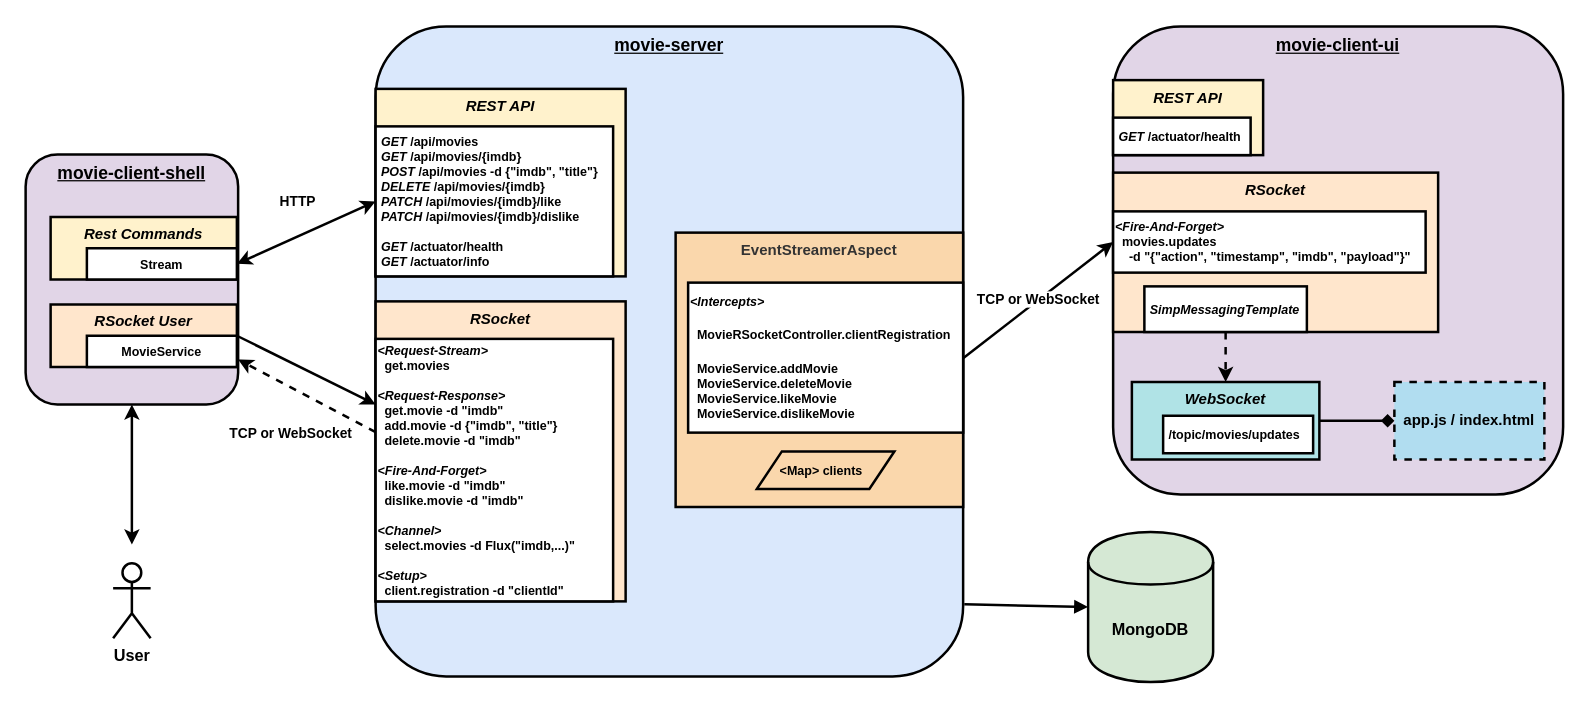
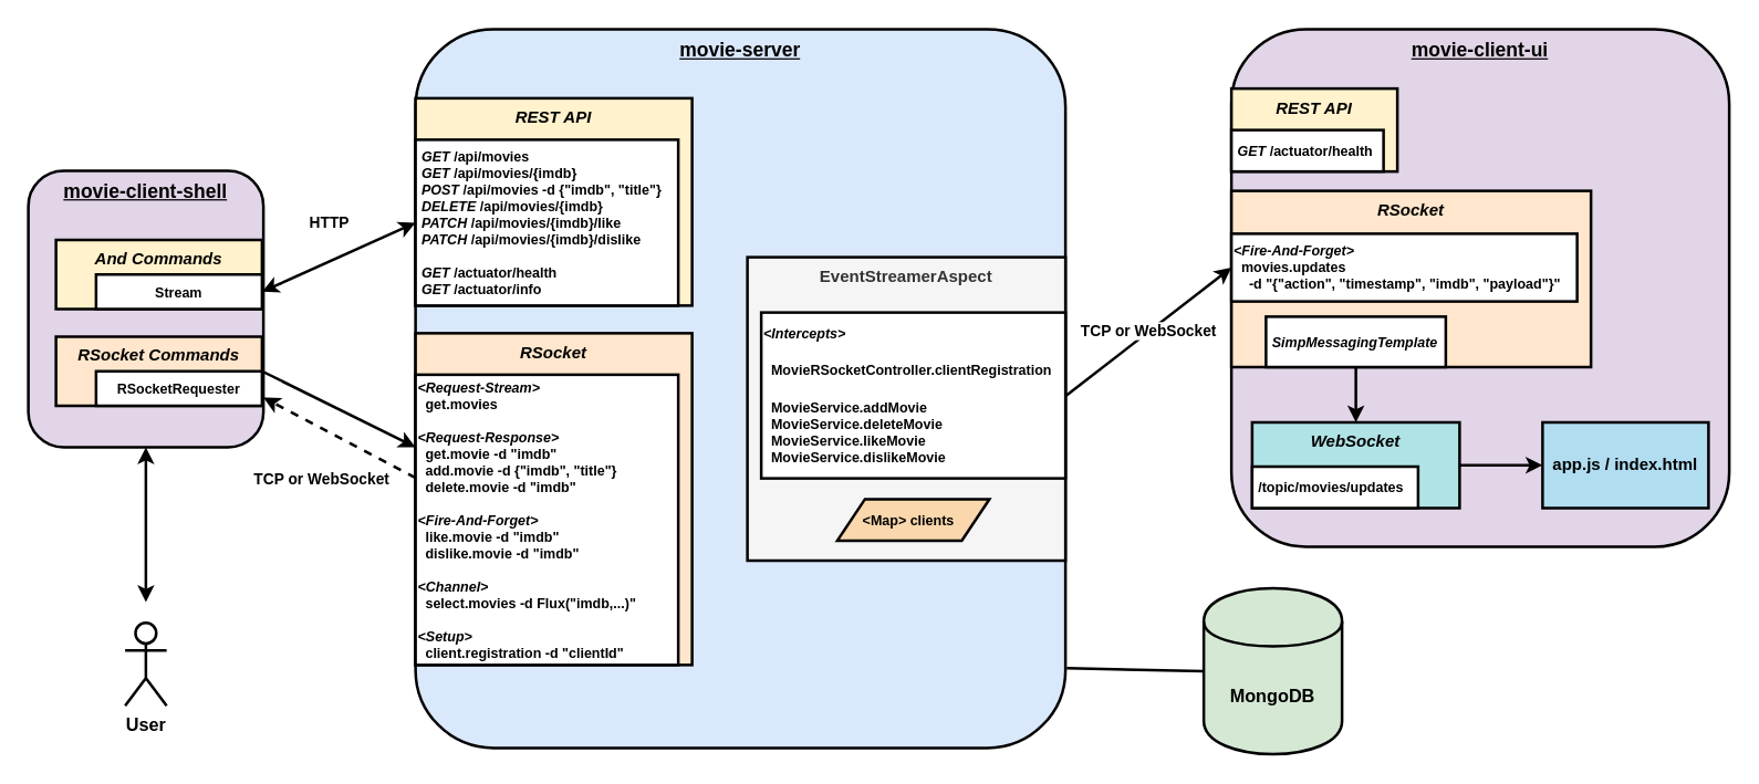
  <mxCell id="0" />
  <mxCell id="1" parent="0" />
  <mxCell id="2" value="&lt;b&gt;&lt;font&gt;&lt;font style=&quot;font-size: 14px&quot;&gt;&lt;u&gt;movie-client-shell&lt;/u&gt;&lt;/font&gt;&lt;br&gt;&lt;/font&gt;&lt;/b&gt;" style="rounded=1;whiteSpace=wrap;html=1;strokeWidth=2;verticalAlign=top;fillColor=#e1d5e7;glass=0;" parent="1" vertex="1"><mxGeometry x="20" y="123" width="170" height="200" as="geometry" /></mxCell>
  <mxCell id="3" value="&lt;b&gt;&lt;font style=&quot;font-size: 14px&quot;&gt;&lt;u&gt;movie-server&lt;/u&gt;&lt;/font&gt;&lt;/b&gt;" style="rounded=1;whiteSpace=wrap;html=1;strokeWidth=2;verticalAlign=top;fillColor=#dae8fc;sketch=0;arcSize=12;" parent="1" vertex="1"><mxGeometry x="300" y="20.5" width="470" height="520" as="geometry" /></mxCell>
  <mxCell id="4" value="&lt;b&gt;&lt;font style=&quot;font-size: 13px&quot;&gt;MongoDB&lt;/font&gt;&lt;/b&gt;" style="shape=cylinder;whiteSpace=wrap;html=1;boundedLbl=1;backgroundOutline=1;strokeWidth=2;fillColor=#d5e8d4;" parent="1" vertex="1"><mxGeometry x="870" y="425" width="100" height="120" as="geometry" /></mxCell>
  <mxCell id="5" value="&lt;b&gt;&lt;font style=&quot;font-size: 13px&quot;&gt;User&lt;/font&gt;&lt;/b&gt;" style="shape=umlActor;verticalLabelPosition=bottom;verticalAlign=top;html=1;outlineConnect=0;strokeWidth=2;" parent="1" vertex="1"><mxGeometry x="90" y="450" width="30" height="60" as="geometry" /></mxCell>
  <mxCell id="6" value="" style="endArrow=classic;startArrow=classic;html=1;strokeWidth=2;entryX=0.5;entryY=1;entryDx=0;entryDy=0;" parent="1" target="2" edge="1"><mxGeometry width="50" height="50" relative="1" as="geometry"><mxPoint x="105" y="435" as="sourcePoint" /><mxPoint x="30" y="163" as="targetPoint" /></mxGeometry></mxCell>
  <mxCell id="7" value="&lt;b&gt;&lt;i&gt;REST API&lt;/i&gt;&lt;/b&gt;" style="rounded=0;whiteSpace=wrap;html=1;strokeWidth=2;fillColor=#fff2cc;verticalAlign=top;" parent="1" vertex="1"><mxGeometry x="300" y="70.5" width="200" height="150" as="geometry" /></mxCell>
  <mxCell id="8" value="&lt;b&gt;&lt;i&gt;RSocket&lt;/i&gt;&lt;/b&gt;" style="rounded=0;whiteSpace=wrap;html=1;strokeWidth=2;fillColor=#ffe6cc;verticalAlign=top;" parent="1" vertex="1"><mxGeometry x="300" y="240.5" width="200" height="240" as="geometry" /></mxCell>
- <mxCell id="9" value="&lt;b&gt;&lt;i&gt;Rest Commands&lt;/i&gt;&lt;/b&gt;" style="rounded=0;whiteSpace=wrap;html=1;strokeWidth=2;fillColor=#fff2cc;horizontal=1;verticalAlign=top;" parent="1" vertex="1"><mxGeometry x="40" y="173" width="149" height="50" as="geometry" /></mxCell>
- <mxCell id="10" value="&lt;b&gt;&lt;i&gt;RSocket User&lt;/i&gt;&lt;/b&gt;" style="rounded=0;whiteSpace=wrap;html=1;strokeWidth=2;fillColor=#ffe6cc;verticalAlign=top;" parent="1" vertex="1"><mxGeometry x="40" y="243" width="149" height="50" as="geometry" /></mxCell>
+ <mxCell id="9" value="&lt;b&gt;&lt;i&gt;And Commands&lt;/i&gt;&lt;/b&gt;" style="rounded=0;whiteSpace=wrap;html=1;strokeWidth=2;fillColor=#fff2cc;horizontal=1;verticalAlign=top;" parent="1" vertex="1"><mxGeometry x="40" y="173" width="149" height="50" as="geometry" /></mxCell>
+ <mxCell id="10" value="&lt;b&gt;&lt;i&gt;RSocket Commands&lt;/i&gt;&lt;/b&gt;" style="rounded=0;whiteSpace=wrap;html=1;strokeWidth=2;fillColor=#ffe6cc;verticalAlign=top;" parent="1" vertex="1"><mxGeometry x="40" y="243" width="149" height="50" as="geometry" /></mxCell>
  <mxCell id="11" value="&lt;b&gt;&lt;font&gt;&lt;font style=&quot;font-size: 14px&quot;&gt;&lt;u&gt;movie-client-ui&lt;/u&gt;&lt;/font&gt;&lt;br&gt;&lt;/font&gt;&lt;/b&gt;" style="rounded=1;whiteSpace=wrap;html=1;strokeWidth=2;verticalAlign=top;fillColor=#e1d5e7;" parent="1" vertex="1"><mxGeometry x="890" y="20.5" width="360" height="374.5" as="geometry" /></mxCell>
  <mxCell id="12" value="&lt;b&gt;&lt;i&gt;WebSocket&lt;/i&gt;&lt;/b&gt;" style="rounded=0;whiteSpace=wrap;html=1;strokeWidth=2;fillColor=#b0e3e6;verticalAlign=top;" parent="1" vertex="1"><mxGeometry x="905" y="305" width="150" height="62" as="geometry" /></mxCell>
- <mxCell id="13" value="&lt;b&gt;EventStreamerAspect&lt;/b&gt;&lt;br&gt;&lt;br&gt;" style="rounded=0;whiteSpace=wrap;html=1;strokeWidth=2;fillColor=#fad7ac;fontColor=#333333;verticalAlign=top;" parent="1" vertex="1"><mxGeometry x="540" y="185.5" width="230" height="219.5" as="geometry" /></mxCell>
+ <mxCell id="13" value="&lt;b&gt;EventStreamerAspect&lt;/b&gt;&lt;br&gt;&lt;br&gt;" style="rounded=0;whiteSpace=wrap;html=1;strokeWidth=2;fillColor=#f5f5f5;fontColor=#333333;verticalAlign=top;" parent="1" vertex="1"><mxGeometry x="540" y="185.5" width="230" height="219.5" as="geometry" /></mxCell>
  <mxCell id="14" value="&lt;b&gt;&lt;font style=&quot;font-size: 10px&quot;&gt;Stream&lt;/font&gt;&lt;/b&gt;" style="rounded=0;whiteSpace=wrap;html=1;strokeWidth=2;" vertex="1" parent="1"><mxGeometry x="69" y="198" width="120" height="25" as="geometry" /></mxCell>
- <mxCell id="15" value="&lt;b&gt;&lt;font style=&quot;font-size: 10px&quot;&gt;MovieService&lt;/font&gt;&lt;/b&gt;" style="rounded=0;whiteSpace=wrap;html=1;strokeWidth=2;" vertex="1" parent="1"><mxGeometry x="69" y="268" width="120" height="25" as="geometry" /></mxCell>
+ <mxCell id="15" value="&lt;b&gt;&lt;font style=&quot;font-size: 10px&quot;&gt;RSocketRequester&lt;/font&gt;&lt;/b&gt;" style="rounded=0;whiteSpace=wrap;html=1;strokeWidth=2;" vertex="1" parent="1"><mxGeometry x="69" y="268" width="120" height="25" as="geometry" /></mxCell>
  <mxCell id="16" value="&lt;div style=&quot;font-size: 10px&quot;&gt;&lt;font style=&quot;font-size: 10px&quot;&gt;&lt;b&gt;&lt;i&gt;&amp;nbsp;GET&lt;/i&gt; /api/movies&lt;/b&gt;&lt;/font&gt;&lt;/div&gt;&lt;div style=&quot;font-size: 10px&quot;&gt;&lt;font style=&quot;font-size: 10px&quot;&gt;&lt;b&gt;&lt;i&gt;&amp;nbsp;GET&lt;/i&gt; /api/movies/{imdb}&lt;/b&gt;&lt;/font&gt;&lt;/div&gt;&lt;div style=&quot;font-size: 10px&quot;&gt;&lt;font style=&quot;font-size: 10px&quot;&gt;&lt;b&gt;&lt;i&gt;&amp;nbsp;POST&lt;/i&gt; /api/movies -d {&quot;imdb&quot;, &quot;title&quot;}&lt;/b&gt;&lt;/font&gt;&lt;/div&gt;&lt;div style=&quot;font-size: 10px&quot;&gt;&lt;font style=&quot;font-size: 10px&quot;&gt;&lt;b&gt;&lt;i&gt;&amp;nbsp;DELETE&lt;/i&gt; /api/movies/{imdb}&lt;/b&gt;&lt;/font&gt;&lt;/div&gt;&lt;div style=&quot;font-size: 10px&quot;&gt;&lt;font style=&quot;font-size: 10px&quot;&gt;&lt;b&gt;&lt;i&gt;&amp;nbsp;PATCH&lt;/i&gt; /api/movies/{imdb}/like&lt;/b&gt;&lt;/font&gt;&lt;/div&gt;&lt;div style=&quot;font-size: 10px&quot;&gt;&lt;font style=&quot;font-size: 10px&quot;&gt;&lt;b&gt;&lt;i&gt;&amp;nbsp;PATCH&lt;/i&gt; /api/movies/{imdb}/dislike&lt;/b&gt;&lt;/font&gt;&lt;/div&gt;&lt;div style=&quot;font-size: 10px&quot;&gt;&lt;font style=&quot;font-size: 10px&quot;&gt;&lt;b&gt;&lt;br&gt;&lt;/b&gt;&lt;/font&gt;&lt;/div&gt;&lt;div style=&quot;font-size: 10px&quot;&gt;&lt;font style=&quot;font-size: 10px&quot;&gt;&lt;b&gt;&lt;i&gt;&amp;nbsp;GET&lt;/i&gt; /actuator/health&lt;/b&gt;&lt;/font&gt;&lt;/div&gt;&lt;div style=&quot;font-size: 10px&quot;&gt;&lt;font style=&quot;font-size: 10px&quot;&gt;&lt;b&gt;&lt;i&gt;&amp;nbsp;GET&lt;/i&gt; /actuator/info&lt;/b&gt;&lt;/font&gt;&lt;/div&gt;" style="rounded=0;whiteSpace=wrap;html=1;strokeWidth=2;align=left;" vertex="1" parent="1"><mxGeometry x="300" y="100.5" width="190" height="120" as="geometry" /></mxCell>
  <mxCell id="17" value="&lt;div style=&quot;font-size: 10px&quot;&gt;&lt;div&gt;&lt;i&gt;&lt;b&gt;&amp;lt;Request-Stream&amp;gt;&lt;/b&gt;&lt;/i&gt;&lt;/div&gt;&lt;div&gt;&lt;b&gt;&amp;nbsp; get.movies&lt;br&gt;&lt;br&gt;&lt;/b&gt;&lt;/div&gt;&lt;div&gt;&lt;i&gt;&lt;b&gt;&amp;lt;Request-Response&amp;gt;&lt;/b&gt;&lt;/i&gt;&lt;/div&gt;&lt;div&gt;&lt;b&gt;&amp;nbsp; get.movie -d &quot;imdb&quot;&lt;/b&gt;&lt;/div&gt;&lt;div&gt;&lt;b&gt;&amp;nbsp; add.movie -d {&quot;imdb&quot;, &quot;title&quot;}&lt;/b&gt;&lt;/div&gt;&lt;div&gt;&lt;b&gt;&amp;nbsp; delete.movie -d &quot;imdb&quot;&lt;/b&gt;&lt;/div&gt;&lt;div&gt;&lt;b&gt;&lt;br&gt;&lt;/b&gt;&lt;/div&gt;&lt;div&gt;&lt;i&gt;&lt;b&gt;&amp;lt;Fire-And-Forget&amp;gt;&lt;/b&gt;&lt;/i&gt;&lt;/div&gt;&lt;div&gt;&lt;b&gt;&amp;nbsp; like.movie -d &quot;imdb&quot;&lt;/b&gt;&lt;/div&gt;&lt;div&gt;&lt;b&gt;&amp;nbsp; dislike.movie -d &quot;imdb&quot;&lt;/b&gt;&lt;/div&gt;&lt;div&gt;&lt;b&gt;&lt;br&gt;&lt;/b&gt;&lt;/div&gt;&lt;div&gt;&lt;i&gt;&lt;b&gt;&amp;lt;Channel&amp;gt;&lt;/b&gt;&lt;/i&gt;&lt;/div&gt;&lt;div&gt;&lt;b&gt;&amp;nbsp; select.movies -d Flux(&quot;imdb,...)&quot;&lt;/b&gt;&lt;/div&gt;&lt;div&gt;&lt;b&gt;&lt;br&gt;&lt;/b&gt;&lt;/div&gt;&lt;div&gt;&lt;i&gt;&lt;b&gt;&amp;lt;Setup&amp;gt;&lt;/b&gt;&lt;/i&gt;&lt;/div&gt;&lt;div&gt;&lt;b&gt;&amp;nbsp; client.registration -d &quot;clientId&quot;&lt;/b&gt;&lt;/div&gt;&lt;/div&gt;" style="rounded=0;whiteSpace=wrap;html=1;strokeWidth=2;align=left;" vertex="1" parent="1"><mxGeometry x="300" y="270.5" width="190" height="210" as="geometry" /></mxCell>
  <mxCell id="18" value="&lt;b&gt;&lt;i&gt;RSocket&lt;/i&gt;&lt;/b&gt;" style="rounded=0;whiteSpace=wrap;html=1;strokeWidth=2;fillColor=#ffe6cc;verticalAlign=top;" vertex="1" parent="1"><mxGeometry x="890" y="137.5" width="260" height="127.5" as="geometry" /></mxCell>
  <mxCell id="19" value="&lt;div style=&quot;font-size: 10px&quot;&gt;&lt;div style=&quot;font-size: 10px&quot;&gt;&lt;i&gt;&lt;b&gt;&amp;lt;Fire-And-Forget&amp;gt;&lt;/b&gt;&lt;/i&gt;&lt;br&gt;&lt;/div&gt;&lt;div&gt;&lt;span style=&quot;font-size: 10px&quot;&gt;&lt;b&gt;&amp;nbsp; movies.updates&amp;nbsp;&lt;/b&gt;&lt;/span&gt;&lt;/div&gt;&lt;div&gt;&lt;span style=&quot;font-size: 10px&quot;&gt;&lt;b&gt;&amp;nbsp; &amp;nbsp; -d &quot;{&quot;action&quot;, &quot;timestamp&quot;, &quot;imdb&quot;, &quot;payload&quot;}&quot;&lt;/b&gt;&lt;/span&gt;&lt;b style=&quot;font-size: 10px&quot;&gt;&amp;nbsp;&amp;nbsp;&lt;/b&gt;&lt;/div&gt;&lt;/div&gt;" style="rounded=0;whiteSpace=wrap;html=1;strokeWidth=2;align=left;" vertex="1" parent="1"><mxGeometry x="890" y="168.5" width="250" height="49" as="geometry" /></mxCell>
  <mxCell id="20" value="&lt;b&gt;&lt;i&gt;REST API&lt;/i&gt;&lt;/b&gt;" style="rounded=0;whiteSpace=wrap;html=1;strokeWidth=2;fillColor=#fff2cc;verticalAlign=top;" vertex="1" parent="1"><mxGeometry x="890" y="63.5" width="120" height="60" as="geometry" /></mxCell>
  <mxCell id="21" value="&lt;div style=&quot;font-size: 10px&quot;&gt;&lt;b&gt;&lt;i&gt;&amp;nbsp;GET&lt;/i&gt; /actuator/health&lt;/b&gt;&lt;/div&gt;" style="rounded=0;whiteSpace=wrap;html=1;strokeWidth=2;align=left;" vertex="1" parent="1"><mxGeometry x="890" y="93.5" width="110" height="30" as="geometry" /></mxCell>
  <mxCell id="22" value="&lt;div&gt;&lt;div style=&quot;font-size: 10px&quot;&gt;&lt;b&gt;&lt;i&gt;&amp;lt;Intercepts&amp;gt;&lt;/i&gt;&lt;/b&gt;&lt;/div&gt;&lt;div style=&quot;font-size: 10px&quot;&gt;&lt;b&gt;&lt;br&gt;&lt;/b&gt;&lt;/div&gt;&lt;div&gt;&lt;b style=&quot;font-size: 10px&quot;&gt;&amp;nbsp;&amp;nbsp;&lt;/b&gt;&lt;span style=&quot;font-size: 10px&quot;&gt;&lt;b&gt;MovieRSocketController.clientRegistration&lt;/b&gt;&lt;/span&gt;&lt;/div&gt;&lt;div&gt;&lt;span style=&quot;font-size: 10px&quot;&gt;&lt;b&gt;&lt;br&gt;&lt;/b&gt;&lt;/span&gt;&lt;/div&gt;&lt;div style=&quot;font-size: 10px&quot;&gt;&lt;b&gt;&amp;nbsp; MovieService.addMovie&lt;/b&gt;&lt;/div&gt;&lt;div style=&quot;font-size: 10px&quot;&gt;&lt;b&gt;&amp;nbsp; MovieService.deleteMovie&lt;/b&gt;&lt;b&gt;&lt;br&gt;&lt;/b&gt;&lt;/div&gt;&lt;div style=&quot;font-size: 10px&quot;&gt;&lt;b&gt;&amp;nbsp; MovieService.likeMovie&lt;/b&gt;&lt;b&gt;&lt;br&gt;&lt;/b&gt;&lt;/div&gt;&lt;div style=&quot;font-size: 10px&quot;&gt;&lt;b&gt;&amp;nbsp;&amp;nbsp;&lt;/b&gt;&lt;b&gt;MovieService.dislikeMovie&lt;/b&gt;&lt;/div&gt;&lt;/div&gt;" style="rounded=0;whiteSpace=wrap;html=1;strokeWidth=2;align=left;" vertex="1" parent="1"><mxGeometry x="550" y="225.5" width="220" height="120" as="geometry" /></mxCell>
- <mxCell id="23" value="&lt;div&gt;&lt;span style=&quot;font-size: 10px&quot;&gt;&lt;b&gt;&amp;nbsp;/topic/movies/updates&lt;/b&gt;&lt;/span&gt;&lt;br&gt;&lt;/div&gt;" style="rounded=0;whiteSpace=wrap;html=1;strokeWidth=2;align=left;" vertex="1" parent="1"><mxGeometry x="930" y="332" width="120" height="30" as="geometry" /></mxCell>
- <mxCell id="24" value="&lt;b&gt;app.js / index.html&lt;/b&gt;" style="rounded=0;whiteSpace=wrap;html=1;strokeWidth=2;fillColor=#b1ddf0;verticalAlign=middle;dashed=1;" vertex="1" parent="1"><mxGeometry x="1115" y="305" width="120" height="62" as="geometry" /></mxCell>
+ <mxCell id="23" value="&lt;div&gt;&lt;span style=&quot;font-size: 10px&quot;&gt;&lt;b&gt;&amp;nbsp;/topic/movies/updates&lt;/b&gt;&lt;/span&gt;&lt;br&gt;&lt;/div&gt;" style="rounded=0;whiteSpace=wrap;html=1;strokeWidth=2;align=left;" vertex="1" parent="1"><mxGeometry x="905" y="337" width="120" height="30" as="geometry" /></mxCell>
+ <mxCell id="24" value="&lt;b&gt;app.js / index.html&lt;/b&gt;" style="rounded=0;whiteSpace=wrap;html=1;strokeWidth=2;fillColor=#b1ddf0;verticalAlign=middle;" vertex="1" parent="1"><mxGeometry x="1115" y="305" width="120" height="62" as="geometry" /></mxCell>
  <mxCell id="25" value="" style="endArrow=classic;startArrow=classic;html=1;exitX=1;exitY=0.5;exitDx=0;exitDy=0;entryX=0;entryY=0.5;entryDx=0;entryDy=0;strokeWidth=2;" edge="1" parent="1" source="14" target="16"><mxGeometry width="50" height="50" relative="1" as="geometry"><mxPoint x="220" y="205" as="sourcePoint" /><mxPoint x="270" y="155" as="targetPoint" /></mxGeometry></mxCell>
  <mxCell id="26" value="&lt;b&gt;&amp;nbsp; HTTP&amp;nbsp;&lt;/b&gt;" style="edgeLabel;html=1;align=center;verticalAlign=middle;resizable=0;points=[];" vertex="1" connectable="0" parent="25"><mxGeometry x="-0.124" y="4" relative="1" as="geometry"><mxPoint y="-24.59" as="offset" /></mxGeometry></mxCell>
  <mxCell id="27" value="" style="endArrow=classic;html=1;strokeWidth=2;exitX=1;exitY=0;exitDx=0;exitDy=0;entryX=0;entryY=0.25;entryDx=0;entryDy=0;" edge="1" parent="1" source="15" target="17"><mxGeometry width="50" height="50" relative="1" as="geometry"><mxPoint x="330" y="325" as="sourcePoint" /><mxPoint x="380" y="275" as="targetPoint" /></mxGeometry></mxCell>
  <mxCell id="28" value="&lt;b&gt;&amp;nbsp;TCP or WebSocket&amp;nbsp;&lt;/b&gt;" style="edgeLabel;html=1;align=center;verticalAlign=middle;resizable=0;points=[];" vertex="1" connectable="0" parent="27"><mxGeometry x="-0.235" y="1" relative="1" as="geometry"><mxPoint y="57.53" as="offset" /></mxGeometry></mxCell>
  <mxCell id="29" value="" style="endArrow=classic;html=1;strokeWidth=2;entryX=1;entryY=0.82;entryDx=0;entryDy=0;entryPerimeter=0;exitX=0;exitY=0.355;exitDx=0;exitDy=0;exitPerimeter=0;dashed=1;" edge="1" parent="1" source="17" target="2"><mxGeometry width="50" height="50" relative="1" as="geometry"><mxPoint x="330" y="325" as="sourcePoint" /><mxPoint x="380" y="275" as="targetPoint" /></mxGeometry></mxCell>
  <mxCell id="30" value="&lt;b&gt;&amp;nbsp;TCP or WebSocket&amp;nbsp;&lt;/b&gt;" style="endArrow=classic;html=1;strokeWidth=2;entryX=0;entryY=0.5;entryDx=0;entryDy=0;" edge="1" parent="1" target="19"><mxGeometry width="50" height="50" relative="1" as="geometry"><mxPoint x="770" y="286" as="sourcePoint" /><mxPoint x="790" y="275" as="targetPoint" /></mxGeometry></mxCell>
- <mxCell id="31" value="" style="endArrow=block;html=1;strokeWidth=2;entryX=0;entryY=0.5;entryDx=0;entryDy=0;exitX=1.002;exitY=0.889;exitDx=0;exitDy=0;exitPerimeter=0;" edge="1" parent="1" source="3" target="4"><mxGeometry width="50" height="50" relative="1" as="geometry"><mxPoint x="780" y="535" as="sourcePoint" /><mxPoint x="830" y="485" as="targetPoint" /></mxGeometry></mxCell>
- <mxCell id="32" value="" style="endArrow=classic;html=1;strokeWidth=2;exitX=0.5;exitY=1;exitDx=0;exitDy=0;entryX=0.5;entryY=0;entryDx=0;entryDy=0;dashed=1;" edge="1" parent="1" source="34" target="12"><mxGeometry width="50" height="50" relative="1" as="geometry"><mxPoint x="1070" y="435" as="sourcePoint" /><mxPoint x="1120" y="385" as="targetPoint" /></mxGeometry></mxCell>
- <mxCell id="33" value="" style="endArrow=diamond;html=1;strokeWidth=2;exitX=1;exitY=0.5;exitDx=0;exitDy=0;entryX=0;entryY=0.5;entryDx=0;entryDy=0;" edge="1" parent="1" source="12" target="24"><mxGeometry width="50" height="50" relative="1" as="geometry"><mxPoint x="1045" y="469" as="sourcePoint" /><mxPoint x="1095" y="419" as="targetPoint" /></mxGeometry></mxCell>
+ <mxCell id="31" value="" style="endArrow=none;html=1;strokeWidth=2;entryX=0;entryY=0.5;entryDx=0;entryDy=0;exitX=1.002;exitY=0.889;exitDx=0;exitDy=0;exitPerimeter=0;" edge="1" parent="1" source="3" target="4"><mxGeometry width="50" height="50" relative="1" as="geometry"><mxPoint x="780" y="535" as="sourcePoint" /><mxPoint x="830" y="485" as="targetPoint" /></mxGeometry></mxCell>
+ <mxCell id="32" value="" style="endArrow=classic;html=1;strokeWidth=2;exitX=0.5;exitY=1;exitDx=0;exitDy=0;entryX=0.5;entryY=0;entryDx=0;entryDy=0;" edge="1" parent="1" source="34" target="12"><mxGeometry width="50" height="50" relative="1" as="geometry"><mxPoint x="1070" y="435" as="sourcePoint" /><mxPoint x="1120" y="385" as="targetPoint" /></mxGeometry></mxCell>
+ <mxCell id="33" value="" style="endArrow=classic;html=1;strokeWidth=2;exitX=1;exitY=0.5;exitDx=0;exitDy=0;entryX=0;entryY=0.5;entryDx=0;entryDy=0;" edge="1" parent="1" source="12" target="24"><mxGeometry width="50" height="50" relative="1" as="geometry"><mxPoint x="1045" y="469" as="sourcePoint" /><mxPoint x="1095" y="419" as="targetPoint" /></mxGeometry></mxCell>
  <mxCell id="34" value="&lt;div&gt;&lt;span style=&quot;font-size: 10px&quot;&gt;&lt;b&gt;&lt;i&gt;&amp;nbsp;SimpMessagingTemplate&lt;/i&gt;&lt;/b&gt;&lt;/span&gt;&lt;br&gt;&lt;/div&gt;" style="rounded=0;whiteSpace=wrap;html=1;strokeWidth=2;align=left;" vertex="1" parent="1"><mxGeometry x="915" y="228.5" width="130" height="36.5" as="geometry" /></mxCell>
  <mxCell id="35" value="&lt;font style=&quot;font-size: 10px&quot;&gt;&lt;b&gt;&amp;nbsp; &amp;nbsp; &amp;nbsp; &amp;lt;Map&amp;gt; clients&lt;/b&gt;&lt;/font&gt;" style="shape=parallelogram;perimeter=parallelogramPerimeter;whiteSpace=wrap;html=1;fixedSize=1;rounded=0;strokeWidth=2;align=left;fillColor=#fad7ac;" vertex="1" parent="1"><mxGeometry x="605" y="360.5" width="110" height="30" as="geometry" /></mxCell>
